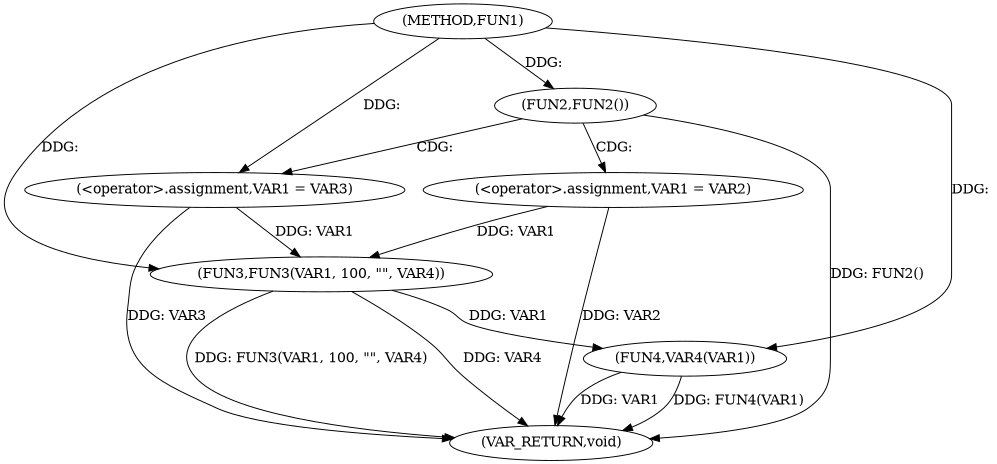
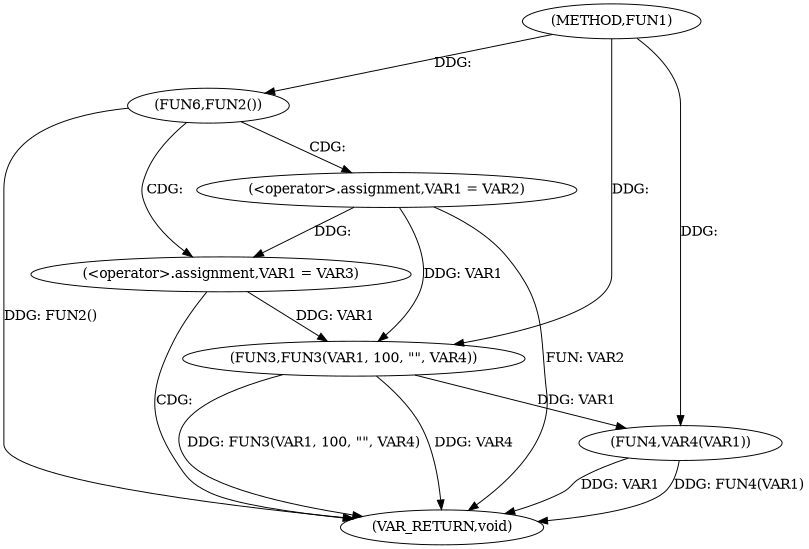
  digraph {
    n1 [label="(METHOD,FUN1)"]
-   n2 [label="(FUN2,FUN2())"]
+   n2 [label="(FUN6,FUN2())"]
    n3 [label="(<operator>.assignment,VAR1 = VAR3)"]
    n4 [label="(FUN3,FUN3(VAR1, 100, \"\", VAR4))"]
    n5 [label="(FUN4,VAR4(VAR1))"]
    n6 [label="(<operator>.assignment,VAR1 = VAR2)"]
    n7 [label="(VAR_RETURN,void)"]
    n1 -> n2 [label="DDG: "]
-   n1 -> n3 [label="DDG: "]
+   n6 -> n3 [label="DDG: "]
    n1 -> n4 [label="DDG: "]
    n1 -> n5 [label="DDG: "]
    n2 -> n3 [label="CDG: "]
    n2 -> n6 [label="CDG: "]
    n2 -> n7 [label="DDG: FUN2()"]
    n3 -> n4 [label="DDG: VAR1"]
-   n3 -> n7 [label="DDG: VAR3"]
+   n3 -> n7 [label="CDG: "]
    n4 -> n5 [label="DDG: VAR1"]
    n4 -> n7 [label="DDG: FUN3(VAR1, 100, \"\", VAR4)"]
    n4 -> n7 [label="DDG: VAR4"]
    n5 -> n7 [label="DDG: FUN4(VAR1)"]
    n5 -> n7 [label="DDG: VAR1"]
    n6 -> n4 [label="DDG: VAR1"]
-   n6 -> n7 [label="DDG: VAR2"]
+   n6 -> n7 [label="FUN: VAR2"]
  }
